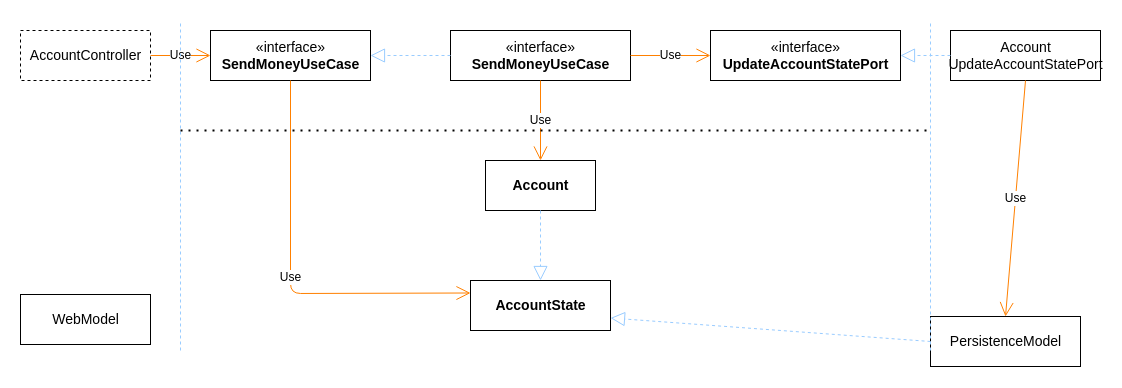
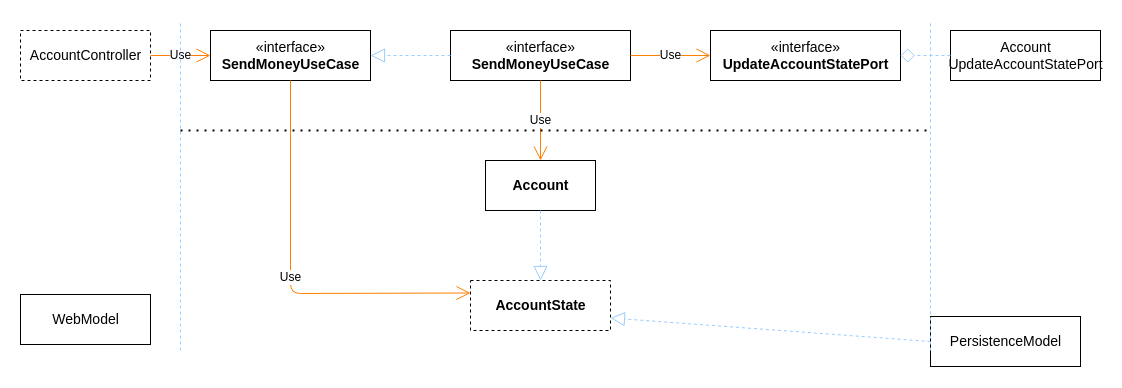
  <mxCell id="0" />
  <mxCell id="1" parent="0" />
  <mxCell id="2" value="«interface»&lt;br style=&quot;font-size: 14px;&quot;&gt;&lt;b style=&quot;font-size: 14px;&quot;&gt;SendMoneyUseCase&lt;/b&gt;" style="html=1;fontSize=14;" parent="1" vertex="1"><mxGeometry x="210" y="30" width="160" height="50" as="geometry" /></mxCell>
  <mxCell id="3" value="«interface»&lt;br style=&quot;font-size: 14px;&quot;&gt;&lt;b style=&quot;font-size: 14px;&quot;&gt;SendMoneyUseCase&lt;/b&gt;" style="html=1;fontSize=14;" parent="1" vertex="1"><mxGeometry x="450" y="30" width="180" height="50" as="geometry" /></mxCell>
  <mxCell id="4" value="«interface»&lt;br style=&quot;font-size: 14px&quot;&gt;&lt;b&gt;UpdateAccountStatePort&lt;/b&gt;" style="html=1;fontSize=14;" parent="1" vertex="1"><mxGeometry x="710" y="30" width="190" height="50" as="geometry" /></mxCell>
  <mxCell id="5" value="" style="endArrow=block;dashed=1;endFill=0;endSize=12;html=1;fontSize=14;strokeWidth=1;entryX=1;entryY=0.5;entryDx=0;entryDy=0;exitX=0;exitY=0.5;exitDx=0;exitDy=0;strokeColor=#99CCFF;" parent="1" source="3" target="2" edge="1"><mxGeometry width="160" relative="1" as="geometry"><mxPoint x="480" y="330" as="sourcePoint" /><mxPoint x="640" y="330" as="targetPoint" /></mxGeometry></mxCell>
  <mxCell id="6" value="Use" style="endArrow=open;endSize=12;html=1;fontSize=12;strokeColor=#FF8000;strokeWidth=1;exitX=1;exitY=0.5;exitDx=0;exitDy=0;entryX=0;entryY=0.5;entryDx=0;entryDy=0;" parent="1" source="3" target="4" edge="1"><mxGeometry width="160" relative="1" as="geometry"><mxPoint x="650" y="170" as="sourcePoint" /><mxPoint x="810" y="170" as="targetPoint" /></mxGeometry></mxCell>
  <mxCell id="7" value="Account" style="html=1;fontSize=14;fontStyle=1" parent="1" vertex="1"><mxGeometry x="485" y="160" width="110" height="50" as="geometry" /></mxCell>
  <mxCell id="8" value="Use" style="endArrow=open;endSize=12;html=1;fontSize=12;strokeColor=#FF8000;strokeWidth=1;exitX=0.5;exitY=1;exitDx=0;exitDy=0;entryX=0.5;entryY=0;entryDx=0;entryDy=0;" parent="1" source="3" target="7" edge="1"><mxGeometry width="160" relative="1" as="geometry"><mxPoint x="630" y="180" as="sourcePoint" /><mxPoint x="720" y="180" as="targetPoint" /></mxGeometry></mxCell>
  <mxCell id="9" value="AccountController" style="html=1;fontSize=14;dashed=1;" parent="1" vertex="1"><mxGeometry x="20" y="30" width="130" height="50" as="geometry" /></mxCell>
  <mxCell id="10" value="Use" style="endArrow=open;endSize=12;html=1;fontSize=12;strokeColor=#FF8000;strokeWidth=1;exitX=1;exitY=0.5;exitDx=0;exitDy=0;entryX=0;entryY=0.5;entryDx=0;entryDy=0;" parent="1" source="9" target="2" edge="1"><mxGeometry width="160" relative="1" as="geometry"><mxPoint x="60" y="170" as="sourcePoint" /><mxPoint x="150" y="170" as="targetPoint" /></mxGeometry></mxCell>
  <mxCell id="11" value="WebModel" style="html=1;fontSize=14;" parent="1" vertex="1"><mxGeometry x="20" y="294" width="130" height="50" as="geometry" /></mxCell>
  <mxCell id="12" value="Account&lt;br&gt;UpdateAccountStatePort" style="html=1;fontSize=14;" parent="1" vertex="1"><mxGeometry x="950" y="30" width="150" height="50" as="geometry" /></mxCell>
- <mxCell id="13" value="" style="endArrow=block;dashed=1;endFill=0;endSize=12;html=1;fontSize=14;strokeWidth=1;entryX=1;entryY=0.5;entryDx=0;entryDy=0;exitX=0;exitY=0.5;exitDx=0;exitDy=0;strokeColor=#99CCFF;" parent="1" source="12" target="4" edge="1"><mxGeometry width="160" relative="1" as="geometry"><mxPoint x="1050" y="-20" as="sourcePoint" /><mxPoint x="970" y="-20" as="targetPoint" /></mxGeometry></mxCell>
+ <mxCell id="13" value="" style="endArrow=diamond;dashed=1;endFill=0;endSize=12;html=1;fontSize=14;strokeWidth=1;entryX=1;entryY=0.5;entryDx=0;entryDy=0;exitX=0;exitY=0.5;exitDx=0;exitDy=0;strokeColor=#99CCFF;" parent="1" source="12" target="4" edge="1"><mxGeometry width="160" relative="1" as="geometry"><mxPoint x="1050" y="-20" as="sourcePoint" /><mxPoint x="970" y="-20" as="targetPoint" /></mxGeometry></mxCell>
  <mxCell id="14" value="PersistenceModel" style="html=1;fontSize=14;" parent="1" vertex="1"><mxGeometry x="930" y="316" width="150" height="50" as="geometry" /></mxCell>
- <mxCell id="15" value="Use" style="endArrow=open;endSize=12;html=1;fontSize=12;strokeColor=#FF8000;strokeWidth=1;exitX=0.5;exitY=1;exitDx=0;exitDy=0;entryX=0.5;entryY=0;entryDx=0;entryDy=0;" parent="1" source="12" target="14" edge="1"><mxGeometry width="160" relative="1" as="geometry"><mxPoint x="1010" y="300" as="sourcePoint" /><mxPoint x="1040" y="120" as="targetPoint" /></mxGeometry></mxCell>
  <mxCell id="16" value="" style="endArrow=none;dashed=1;html=1;fontSize=12;strokeColor=#99CCFF;strokeWidth=1;" parent="1" edge="1"><mxGeometry width="50" height="50" relative="1" as="geometry"><mxPoint x="180" y="350" as="sourcePoint" /><mxPoint x="180" y="20" as="targetPoint" /></mxGeometry></mxCell>
  <mxCell id="17" value="" style="endArrow=none;dashed=1;html=1;fontSize=12;strokeColor=#99CCFF;strokeWidth=1;" parent="1" edge="1"><mxGeometry width="50" height="50" relative="1" as="geometry"><mxPoint x="930" y="350" as="sourcePoint" /><mxPoint x="930" y="20" as="targetPoint" /></mxGeometry></mxCell>
  <mxCell id="18" value="Use" style="endArrow=open;endSize=12;html=1;fontSize=12;strokeColor=#FF8000;strokeWidth=1;exitX=0.5;exitY=1;exitDx=0;exitDy=0;entryX=0;entryY=0.25;entryDx=0;entryDy=0;" edge="1" parent="1" source="2" target="19"><mxGeometry width="160" relative="1" as="geometry"><mxPoint x="289.5" y="90" as="sourcePoint" /><mxPoint x="420" y="260" as="targetPoint" /><Array as="points"><mxPoint x="290" y="293" /></Array></mxGeometry></mxCell>
- <mxCell id="19" value="AccountState" style="html=1;fontSize=14;fontStyle=1" vertex="1" parent="1"><mxGeometry x="470" y="280" width="140" height="50" as="geometry" /></mxCell>
+ <mxCell id="19" value="AccountState" style="html=1;fontSize=14;fontStyle=1;dashed=1;" vertex="1" parent="1"><mxGeometry x="470" y="280" width="140" height="50" as="geometry" /></mxCell>
  <mxCell id="20" value="" style="endArrow=block;endFill=0;endSize=12;html=1;fontSize=14;strokeWidth=1;exitX=0.5;exitY=1;exitDx=0;exitDy=0;strokeColor=#99CCFF;dashed=1;" edge="1" parent="1" source="7" target="19"><mxGeometry width="160" relative="1" as="geometry"><mxPoint x="480" y="350" as="sourcePoint" /><mxPoint x="400" y="350" as="targetPoint" /></mxGeometry></mxCell>
  <mxCell id="21" value="" style="endArrow=block;endFill=0;endSize=12;html=1;fontSize=14;strokeWidth=1;exitX=0;exitY=0.5;exitDx=0;exitDy=0;strokeColor=#99CCFF;entryX=1;entryY=0.75;entryDx=0;entryDy=0;dashed=1;" edge="1" parent="1" source="14" target="19"><mxGeometry width="160" relative="1" as="geometry"><mxPoint x="610" y="400" as="sourcePoint" /><mxPoint x="620" y="380" as="targetPoint" /></mxGeometry></mxCell>
  <mxCell id="22" value="" style="endArrow=none;dashed=1;html=1;dashPattern=1 3;strokeWidth=2;" edge="1" parent="1"><mxGeometry width="50" height="50" relative="1" as="geometry"><mxPoint x="180" y="130" as="sourcePoint" /><mxPoint x="930" y="130" as="targetPoint" /></mxGeometry></mxCell>
